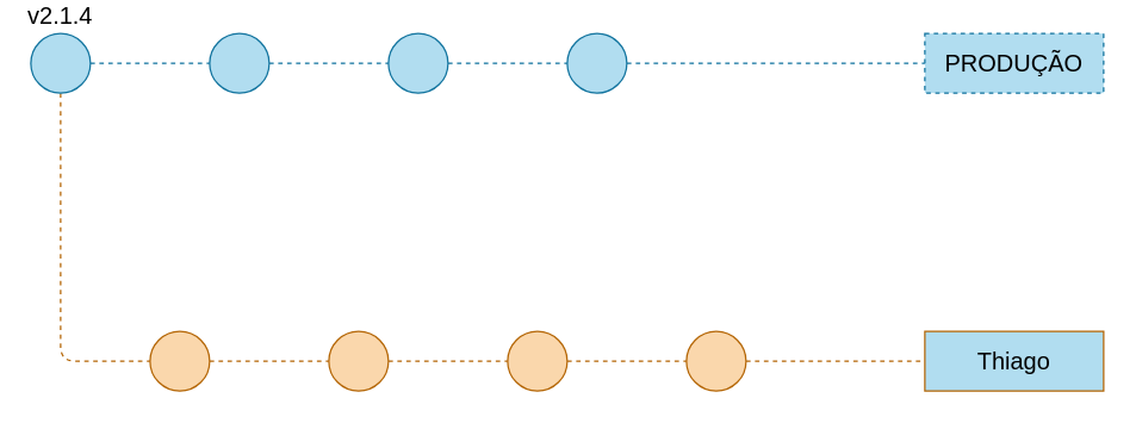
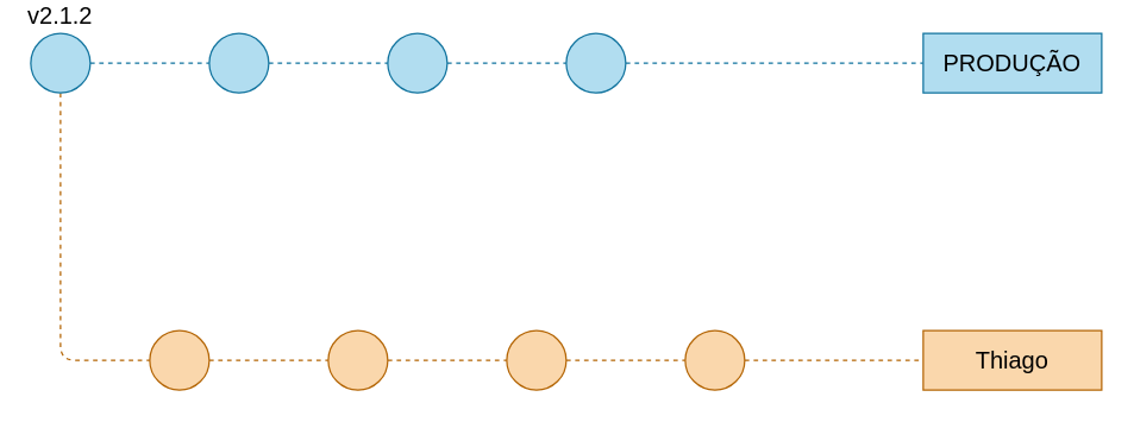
  <mxCell id="0" />
  <mxCell id="1" parent="0" />
  <mxCell id="2" value="" style="edgeStyle=orthogonalEdgeStyle;rounded=1;orthogonalLoop=1;jettySize=auto;html=1;fontFamily=Helvetica;fontSize=16;fontColor=default;fontStyle=0;labelBackgroundColor=none;curved=0;endArrow=none;endFill=0;dashed=1;fillColor=#b1ddf0;strokeColor=#10739e;" parent="1" source="4" target="6" edge="1"><mxGeometry relative="1" as="geometry" /></mxCell>
  <mxCell id="3" style="edgeStyle=orthogonalEdgeStyle;shape=connector;curved=0;rounded=1;orthogonalLoop=1;jettySize=auto;html=1;entryX=0;entryY=0.5;entryDx=0;entryDy=0;dashed=1;strokeColor=#b46504;align=center;verticalAlign=middle;fontFamily=Helvetica;fontSize=16;fontColor=default;fontStyle=0;labelBackgroundColor=none;endArrow=none;endFill=0;fillColor=#fad7ac;" parent="1" source="4" target="13" edge="1"><mxGeometry relative="1" as="geometry"><Array as="points"><mxPoint x="40" y="240" /></Array></mxGeometry></mxCell>
- <mxCell id="4" value="v2.1.4" style="ellipse;whiteSpace=wrap;html=1;aspect=fixed;fillColor=#b1ddf0;strokeColor=#10739e;labelPosition=center;verticalLabelPosition=top;align=center;verticalAlign=bottom;fontStyle=0;labelBackgroundColor=none;fontSize=16;" parent="1" vertex="1"><mxGeometry x="20" y="20" width="40" height="40" as="geometry" /></mxCell>
+ <mxCell id="4" value="v2.1.2" style="ellipse;whiteSpace=wrap;html=1;aspect=fixed;fillColor=#b1ddf0;strokeColor=#10739e;labelPosition=center;verticalLabelPosition=top;align=center;verticalAlign=bottom;fontStyle=0;labelBackgroundColor=none;fontSize=16;" parent="1" vertex="1"><mxGeometry x="20" y="20" width="40" height="40" as="geometry" /></mxCell>
  <mxCell id="5" value="" style="edgeStyle=orthogonalEdgeStyle;shape=connector;curved=0;rounded=1;orthogonalLoop=1;jettySize=auto;html=1;dashed=1;strokeColor=#10739e;align=center;verticalAlign=middle;fontFamily=Helvetica;fontSize=16;fontColor=default;fontStyle=0;labelBackgroundColor=none;endArrow=none;endFill=0;fillColor=#b1ddf0;" parent="1" source="6" target="8" edge="1"><mxGeometry relative="1" as="geometry" /></mxCell>
  <mxCell id="6" value="" style="ellipse;whiteSpace=wrap;html=1;aspect=fixed;fillColor=#b1ddf0;strokeColor=#10739e;labelPosition=center;verticalLabelPosition=top;align=center;verticalAlign=bottom;fontStyle=0;labelBackgroundColor=none;fontSize=16;" parent="1" vertex="1"><mxGeometry x="140" y="20" width="40" height="40" as="geometry" /></mxCell>
  <mxCell id="7" value="" style="edgeStyle=orthogonalEdgeStyle;shape=connector;curved=0;rounded=1;orthogonalLoop=1;jettySize=auto;html=1;dashed=1;strokeColor=#10739e;align=center;verticalAlign=middle;fontFamily=Helvetica;fontSize=16;fontColor=default;fontStyle=0;labelBackgroundColor=none;endArrow=none;endFill=0;fillColor=#b1ddf0;" parent="1" source="8" target="10" edge="1"><mxGeometry relative="1" as="geometry" /></mxCell>
  <mxCell id="8" value="" style="ellipse;whiteSpace=wrap;html=1;aspect=fixed;fillColor=#b1ddf0;strokeColor=#10739e;labelPosition=center;verticalLabelPosition=top;align=center;verticalAlign=bottom;fontStyle=0;labelBackgroundColor=none;fontSize=16;" parent="1" vertex="1"><mxGeometry x="260" y="20" width="40" height="40" as="geometry" /></mxCell>
  <mxCell id="9" value="" style="edgeStyle=orthogonalEdgeStyle;shape=connector;curved=0;rounded=1;orthogonalLoop=1;jettySize=auto;html=1;dashed=1;strokeColor=#10739e;align=center;verticalAlign=middle;fontFamily=Helvetica;fontSize=16;fontColor=default;fontStyle=0;labelBackgroundColor=none;endArrow=none;endFill=0;fillColor=#b1ddf0;" parent="1" source="10" target="11" edge="1"><mxGeometry relative="1" as="geometry" /></mxCell>
  <mxCell id="10" value="" style="ellipse;whiteSpace=wrap;html=1;aspect=fixed;fillColor=#b1ddf0;strokeColor=#10739e;labelPosition=center;verticalLabelPosition=top;align=center;verticalAlign=bottom;fontStyle=0;labelBackgroundColor=none;fontSize=16;" parent="1" vertex="1"><mxGeometry x="380" y="20" width="40" height="40" as="geometry" /></mxCell>
- <mxCell id="11" value="PRODUÇÃO" style="whiteSpace=wrap;html=1;fontSize=16;verticalAlign=middle;fillColor=#b1ddf0;strokeColor=#10739e;fontStyle=0;labelBackgroundColor=none;dashed=1;" parent="1" vertex="1"><mxGeometry x="620" y="20" width="120" height="40" as="geometry" /></mxCell>
+ <mxCell id="11" value="PRODUÇÃO" style="whiteSpace=wrap;html=1;fontSize=16;verticalAlign=middle;fillColor=#b1ddf0;strokeColor=#10739e;fontStyle=0;labelBackgroundColor=none;" parent="1" vertex="1"><mxGeometry x="620" y="20" width="120" height="40" as="geometry" /></mxCell>
  <mxCell id="12" value="" style="edgeStyle=orthogonalEdgeStyle;shape=connector;curved=0;rounded=1;orthogonalLoop=1;jettySize=auto;html=1;dashed=1;strokeColor=#b46504;align=center;verticalAlign=middle;fontFamily=Helvetica;fontSize=16;fontColor=default;fontStyle=0;labelBackgroundColor=none;endArrow=none;endFill=0;fillColor=#fad7ac;" parent="1" source="13" target="15" edge="1"><mxGeometry relative="1" as="geometry" /></mxCell>
  <mxCell id="13" value="" style="ellipse;whiteSpace=wrap;html=1;aspect=fixed;fillColor=#fad7ac;strokeColor=#b46504;labelPosition=center;verticalLabelPosition=top;align=center;verticalAlign=bottom;fontStyle=0;labelBackgroundColor=none;fontSize=16;" parent="1" vertex="1"><mxGeometry x="100" y="220" width="40" height="40" as="geometry" /></mxCell>
  <mxCell id="14" value="" style="edgeStyle=orthogonalEdgeStyle;shape=connector;curved=0;rounded=1;orthogonalLoop=1;jettySize=auto;html=1;dashed=1;strokeColor=#b46504;align=center;verticalAlign=middle;fontFamily=Helvetica;fontSize=16;fontColor=default;fontStyle=0;labelBackgroundColor=none;endArrow=none;endFill=0;fillColor=#fad7ac;" parent="1" source="15" target="17" edge="1"><mxGeometry relative="1" as="geometry" /></mxCell>
  <mxCell id="15" value="" style="ellipse;whiteSpace=wrap;html=1;aspect=fixed;fillColor=#fad7ac;strokeColor=#b46504;labelPosition=center;verticalLabelPosition=top;align=center;verticalAlign=bottom;fontStyle=0;labelBackgroundColor=none;fontSize=16;" parent="1" vertex="1"><mxGeometry x="220" y="220" width="40" height="40" as="geometry" /></mxCell>
  <mxCell id="16" value="" style="edgeStyle=orthogonalEdgeStyle;shape=connector;curved=0;rounded=1;orthogonalLoop=1;jettySize=auto;html=1;dashed=1;strokeColor=#b46504;align=center;verticalAlign=middle;fontFamily=Helvetica;fontSize=16;fontColor=default;fontStyle=0;labelBackgroundColor=none;endArrow=none;endFill=0;fillColor=#fad7ac;" parent="1" source="17" target="19" edge="1"><mxGeometry relative="1" as="geometry" /></mxCell>
  <mxCell id="17" value="" style="ellipse;whiteSpace=wrap;html=1;aspect=fixed;fillColor=#fad7ac;strokeColor=#b46504;labelPosition=center;verticalLabelPosition=top;align=center;verticalAlign=bottom;fontStyle=0;labelBackgroundColor=none;fontSize=16;" parent="1" vertex="1"><mxGeometry x="340" y="220" width="40" height="40" as="geometry" /></mxCell>
  <mxCell id="18" style="edgeStyle=orthogonalEdgeStyle;shape=connector;curved=0;rounded=1;orthogonalLoop=1;jettySize=auto;html=1;dashed=1;strokeColor=#b46504;align=center;verticalAlign=middle;fontFamily=Helvetica;fontSize=16;fontColor=default;fontStyle=0;labelBackgroundColor=none;endArrow=none;endFill=0;fillColor=#fad7ac;" parent="1" source="19" target="20" edge="1"><mxGeometry relative="1" as="geometry" /></mxCell>
  <mxCell id="19" value="" style="ellipse;whiteSpace=wrap;html=1;aspect=fixed;fillColor=#fad7ac;strokeColor=#b46504;labelPosition=center;verticalLabelPosition=top;align=center;verticalAlign=bottom;fontStyle=0;labelBackgroundColor=none;fontSize=16;" parent="1" vertex="1"><mxGeometry x="460" y="220" width="40" height="40" as="geometry" /></mxCell>
- <mxCell id="20" value="Thiago" style="whiteSpace=wrap;html=1;fontSize=16;verticalAlign=middle;fillColor=#b1ddf0;strokeColor=#b46504;fontStyle=0;labelBackgroundColor=none;" parent="1" vertex="1"><mxGeometry x="620" y="220" width="120" height="40" as="geometry" /></mxCell>
+ <mxCell id="20" value="Thiago" style="whiteSpace=wrap;html=1;fontSize=16;verticalAlign=middle;fillColor=#fad7ac;strokeColor=#b46504;fontStyle=0;labelBackgroundColor=none;" parent="1" vertex="1"><mxGeometry x="620" y="220" width="120" height="40" as="geometry" /></mxCell>
